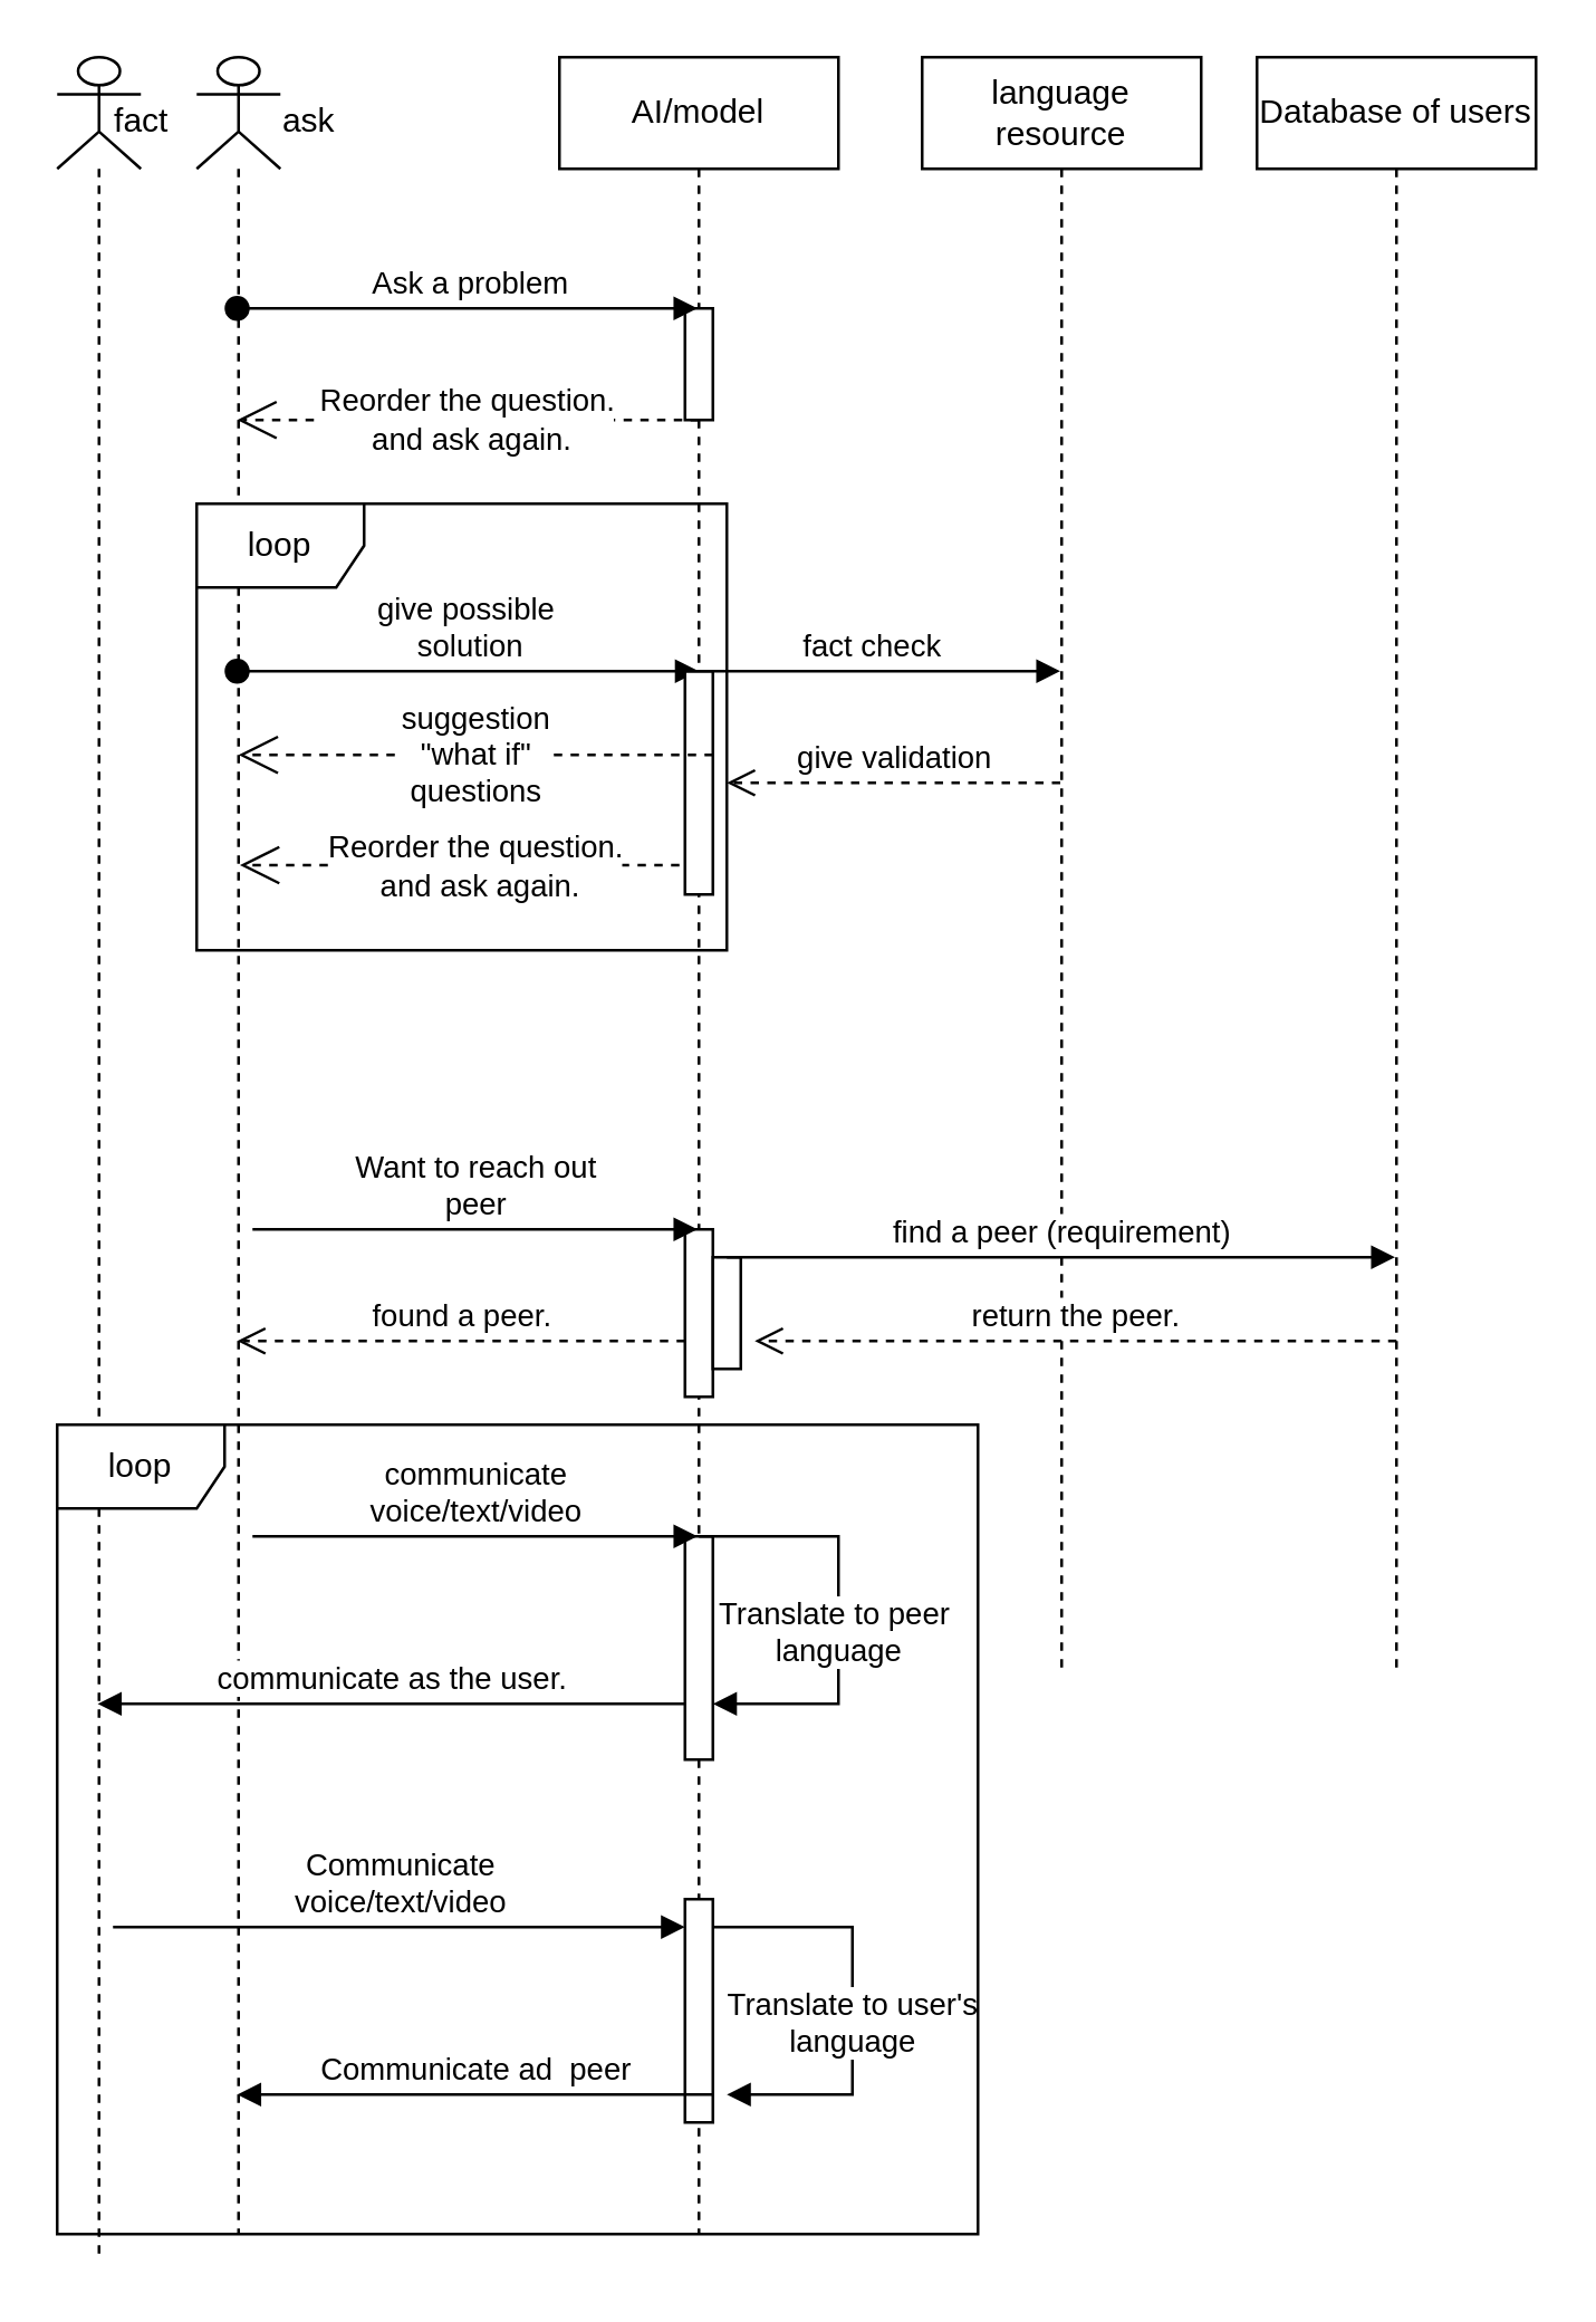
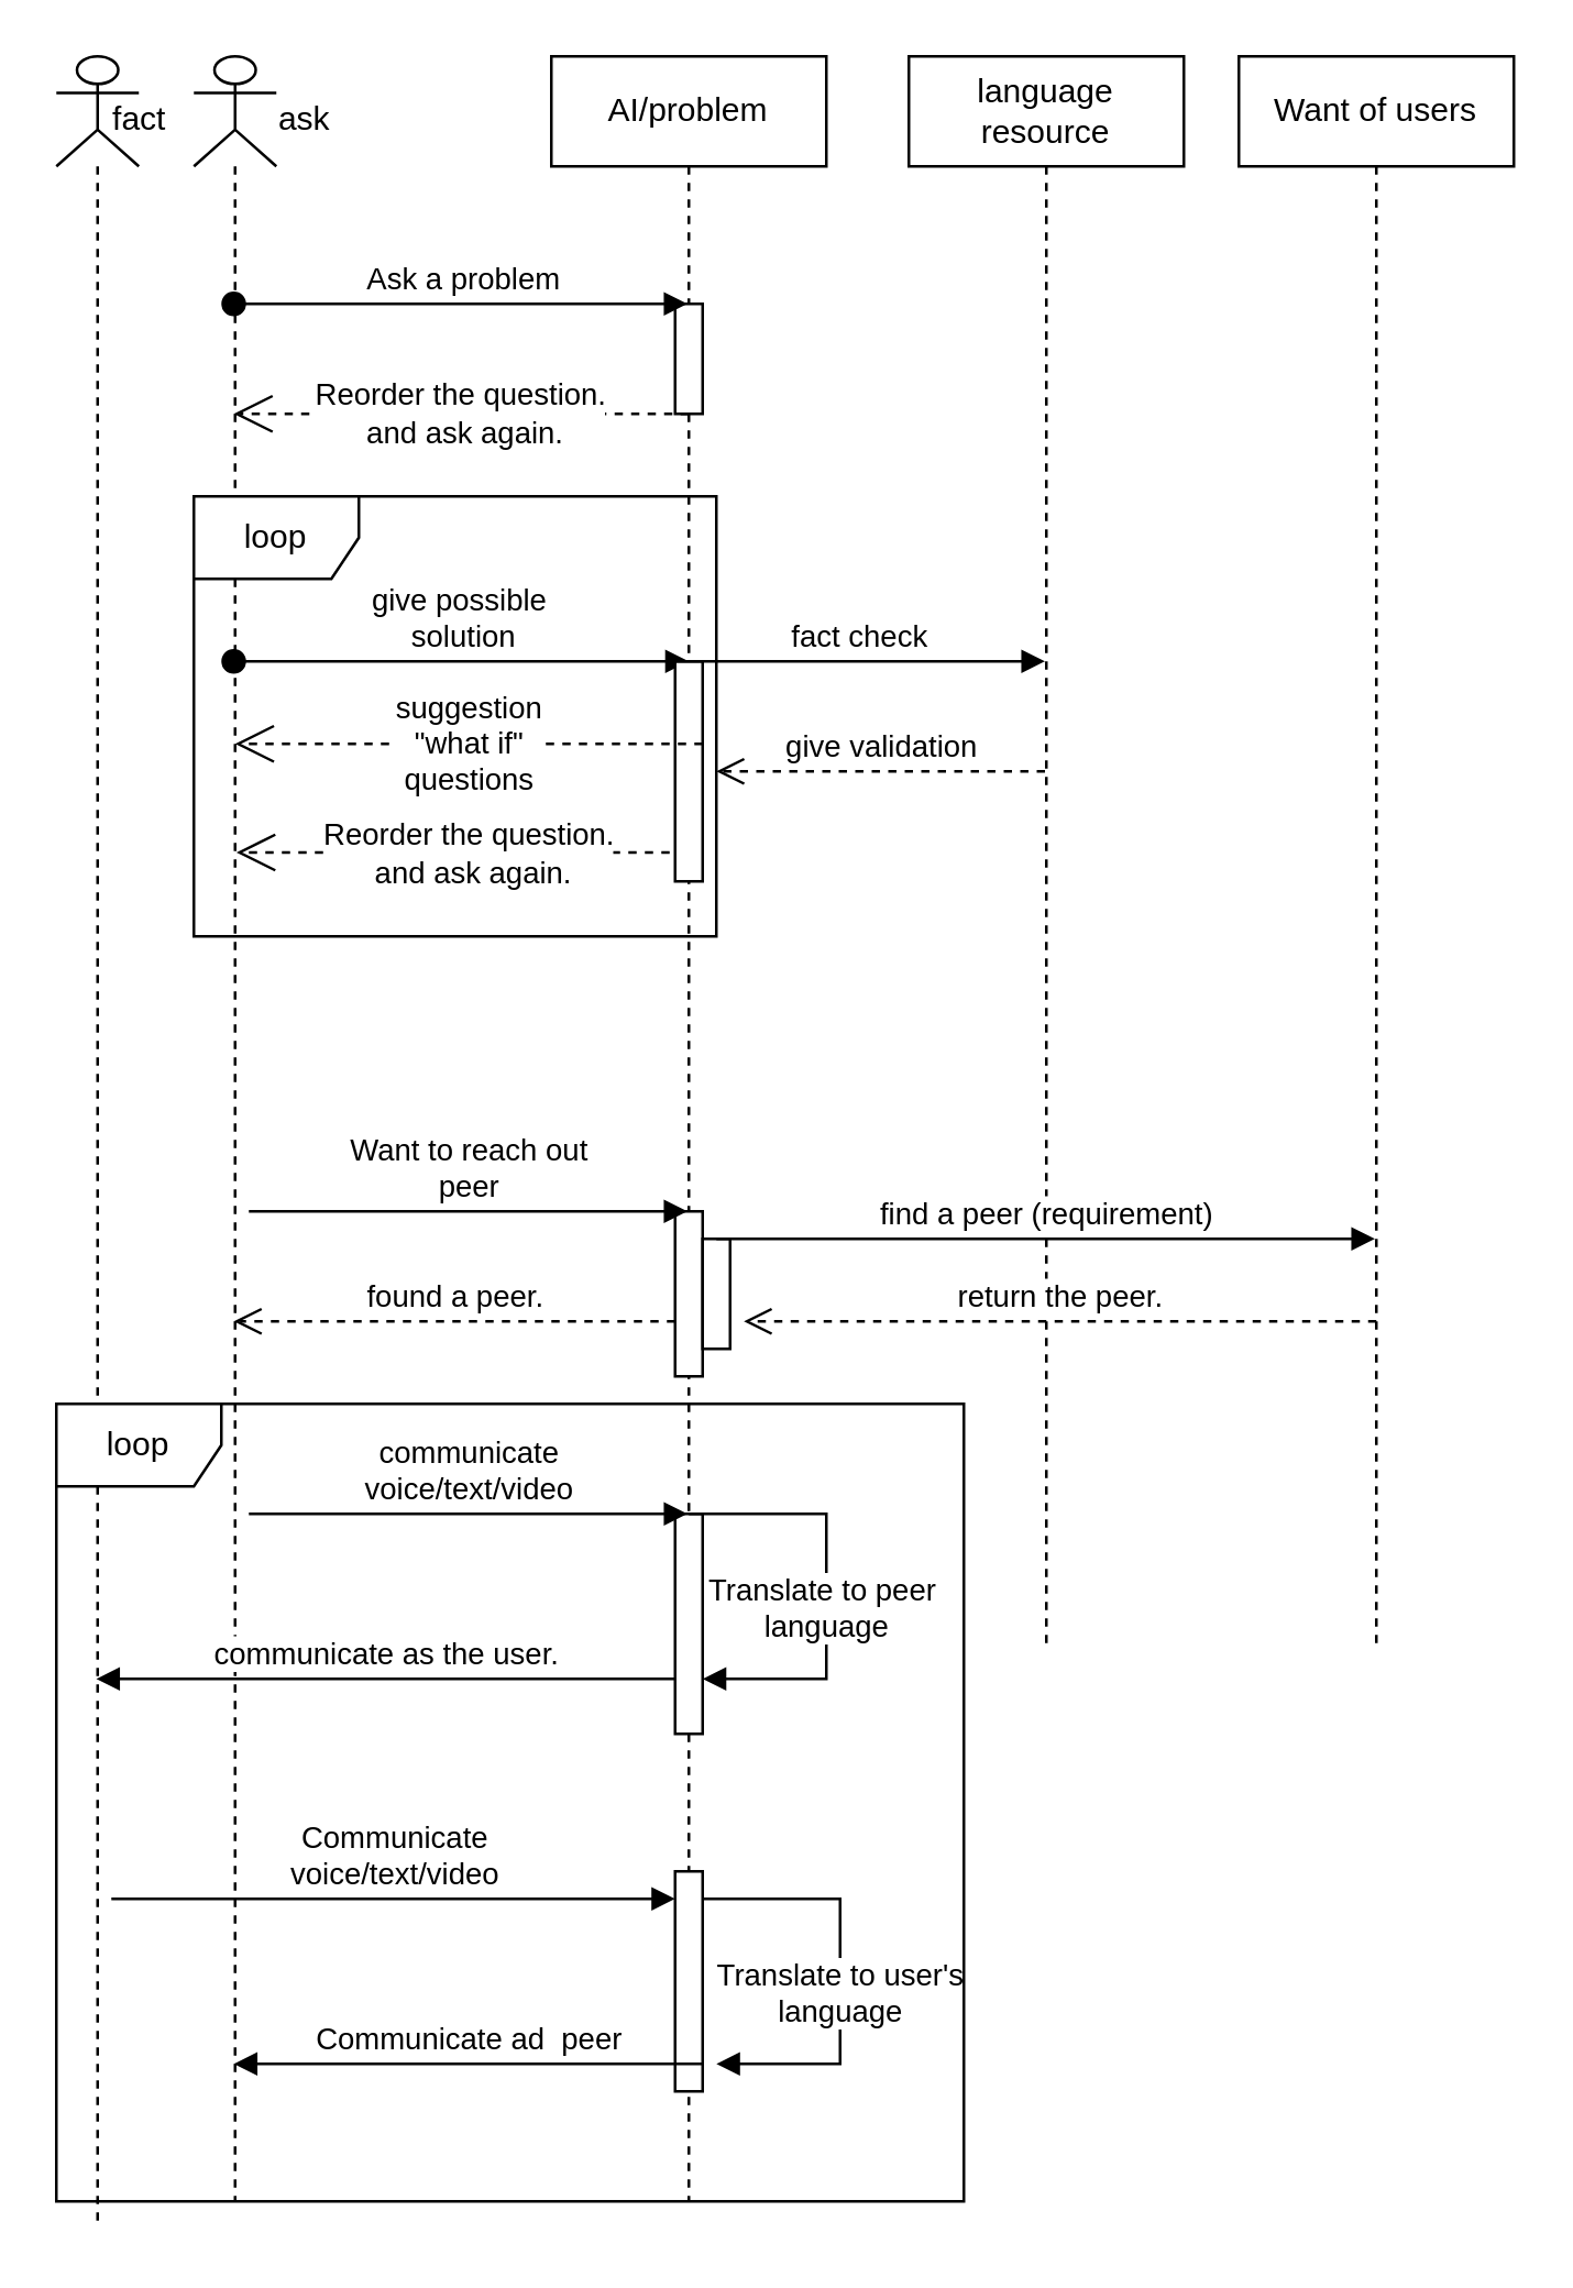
  <mxCell id="0" />
  <mxCell id="1" parent="0" />
  <mxCell id="2" value="language resource" style="shape=umlLifeline;perimeter=lifelinePerimeter;whiteSpace=wrap;html=1;container=1;dropTarget=0;collapsible=0;recursiveResize=0;outlineConnect=0;portConstraint=eastwest;newEdgeStyle={&quot;curved&quot;:0,&quot;rounded&quot;:0};" vertex="1" parent="1"><mxGeometry x="330" y="20" width="100" height="580" as="geometry" /></mxCell>
- <mxCell id="3" value="AI/model" style="shape=umlLifeline;perimeter=lifelinePerimeter;whiteSpace=wrap;html=1;container=1;dropTarget=0;collapsible=0;recursiveResize=0;outlineConnect=0;portConstraint=eastwest;newEdgeStyle={&quot;curved&quot;:0,&quot;rounded&quot;:0};" vertex="1" parent="1"><mxGeometry x="200" y="20" width="100" height="780" as="geometry" /></mxCell>
+ <mxCell id="3" value="AI/problem" style="shape=umlLifeline;perimeter=lifelinePerimeter;whiteSpace=wrap;html=1;container=1;dropTarget=0;collapsible=0;recursiveResize=0;outlineConnect=0;portConstraint=eastwest;newEdgeStyle={&quot;curved&quot;:0,&quot;rounded&quot;:0};" vertex="1" parent="1"><mxGeometry x="200" y="20" width="100" height="780" as="geometry" /></mxCell>
  <mxCell id="4" value="" style="html=1;points=[[0,0,0,0,5],[0,1,0,0,-5],[1,0,0,0,5],[1,1,0,0,-5]];perimeter=orthogonalPerimeter;outlineConnect=0;targetShapes=umlLifeline;portConstraint=eastwest;newEdgeStyle={&quot;curved&quot;:0,&quot;rounded&quot;:0};" vertex="1" parent="3"><mxGeometry x="45" y="90" width="10" height="40" as="geometry" /></mxCell>
  <mxCell id="5" value="" style="html=1;points=[[0,0,0,0,5],[0,1,0,0,-5],[1,0,0,0,5],[1,1,0,0,-5]];perimeter=orthogonalPerimeter;outlineConnect=0;targetShapes=umlLifeline;portConstraint=eastwest;newEdgeStyle={&quot;curved&quot;:0,&quot;rounded&quot;:0};" vertex="1" parent="3"><mxGeometry x="45" y="420" width="10" height="60" as="geometry" /></mxCell>
  <mxCell id="6" value="" style="html=1;points=[[0,0,0,0,5],[0,1,0,0,-5],[1,0,0,0,5],[1,1,0,0,-5]];perimeter=orthogonalPerimeter;outlineConnect=0;targetShapes=umlLifeline;portConstraint=eastwest;newEdgeStyle={&quot;curved&quot;:0,&quot;rounded&quot;:0};" vertex="1" parent="3"><mxGeometry x="55" y="430" width="10" height="40" as="geometry" /></mxCell>
  <mxCell id="7" value="" style="html=1;points=[[0,0,0,0,5],[0,1,0,0,-5],[1,0,0,0,5],[1,1,0,0,-5]];perimeter=orthogonalPerimeter;outlineConnect=0;targetShapes=umlLifeline;portConstraint=eastwest;newEdgeStyle={&quot;curved&quot;:0,&quot;rounded&quot;:0};" vertex="1" parent="3"><mxGeometry x="45" y="530" width="10" height="80" as="geometry" /></mxCell>
  <mxCell id="8" value="" style="html=1;points=[[0,0,0,0,5],[0,1,0,0,-5],[1,0,0,0,5],[1,1,0,0,-5]];perimeter=orthogonalPerimeter;outlineConnect=0;targetShapes=umlLifeline;portConstraint=eastwest;newEdgeStyle={&quot;curved&quot;:0,&quot;rounded&quot;:0};" vertex="1" parent="3"><mxGeometry x="45" y="660" width="10" height="80" as="geometry" /></mxCell>
  <mxCell id="9" value="Ask a problem" style="html=1;verticalAlign=bottom;startArrow=oval;startFill=1;endArrow=block;startSize=8;curved=0;rounded=0;" edge="1" parent="1" source="11"><mxGeometry width="60" relative="1" as="geometry"><mxPoint x="90" y="110" as="sourcePoint" /><mxPoint x="249.5" y="110" as="targetPoint" /></mxGeometry></mxCell>
  <mxCell id="10" value="Reorder the question.&lt;div&gt;&amp;nbsp;and ask again.&lt;/div&gt;" style="endArrow=open;endSize=12;dashed=1;html=1;rounded=0;" edge="1" parent="1" target="11"><mxGeometry width="160" relative="1" as="geometry"><mxPoint x="250" y="150" as="sourcePoint" /><mxPoint x="90" y="150" as="targetPoint" /></mxGeometry></mxCell>
  <mxCell id="11" value="" style="shape=umlLifeline;perimeter=lifelinePerimeter;whiteSpace=wrap;html=1;container=1;dropTarget=0;collapsible=0;recursiveResize=0;outlineConnect=0;portConstraint=eastwest;newEdgeStyle={&quot;curved&quot;:0,&quot;rounded&quot;:0};participant=umlActor;" vertex="1" parent="1"><mxGeometry x="70" y="20" width="30" height="780" as="geometry" /></mxCell>
  <mxCell id="12" value="ask" style="text;html=1;align=center;verticalAlign=middle;resizable=0;points=[];autosize=1;strokeColor=none;fillColor=none;" vertex="1" parent="1"><mxGeometry x="80" y="28" width="60" height="30" as="geometry" /></mxCell>
  <mxCell id="13" value="" style="shape=umlLifeline;perimeter=lifelinePerimeter;whiteSpace=wrap;html=1;container=1;dropTarget=0;collapsible=0;recursiveResize=0;outlineConnect=0;portConstraint=eastwest;newEdgeStyle={&quot;curved&quot;:0,&quot;rounded&quot;:0};participant=umlActor;" vertex="1" parent="1"><mxGeometry x="20" y="20" width="30" height="790" as="geometry" /></mxCell>
  <mxCell id="14" value="fact" style="text;html=1;align=center;verticalAlign=middle;resizable=0;points=[];autosize=1;strokeColor=none;fillColor=none;" vertex="1" parent="1"><mxGeometry x="25" y="28" width="50" height="30" as="geometry" /></mxCell>
  <mxCell id="15" value="give possible&amp;nbsp;&lt;div&gt;solution&lt;/div&gt;" style="html=1;verticalAlign=bottom;startArrow=oval;startFill=1;endArrow=block;startSize=8;curved=0;rounded=0;" edge="1" parent="1" source="11"><mxGeometry x="0.003" width="60" relative="1" as="geometry"><mxPoint x="90" y="240" as="sourcePoint" /><mxPoint x="250" y="240" as="targetPoint" /><mxPoint as="offset" /></mxGeometry></mxCell>
  <mxCell id="16" value="Reorder the question.&lt;div&gt;&amp;nbsp;and ask again.&lt;/div&gt;" style="endArrow=open;endSize=12;dashed=1;html=1;rounded=0;entryX=0.333;entryY=0.448;entryDx=0;entryDy=0;entryPerimeter=0;" edge="1" parent="1"><mxGeometry width="160" relative="1" as="geometry"><mxPoint x="255" y="309.5" as="sourcePoint" /><mxPoint x="85.49" y="309.5" as="targetPoint" /></mxGeometry></mxCell>
  <mxCell id="17" value="loop" style="shape=umlFrame;whiteSpace=wrap;html=1;pointerEvents=0;" vertex="1" parent="1"><mxGeometry x="70" y="180" width="190" height="160" as="geometry" /></mxCell>
  <mxCell id="18" value="" style="html=1;points=[[0,0,0,0,5],[0,1,0,0,-5],[1,0,0,0,5],[1,1,0,0,-5]];perimeter=orthogonalPerimeter;outlineConnect=0;targetShapes=umlLifeline;portConstraint=eastwest;newEdgeStyle={&quot;curved&quot;:0,&quot;rounded&quot;:0};" vertex="1" parent="1"><mxGeometry x="245" y="240" width="10" height="80" as="geometry" /></mxCell>
  <mxCell id="19" value="fact check" style="html=1;verticalAlign=bottom;endArrow=block;curved=0;rounded=0;" edge="1" parent="1" target="2"><mxGeometry width="80" relative="1" as="geometry"><mxPoint x="245" y="240" as="sourcePoint" /><mxPoint x="325" y="240" as="targetPoint" /></mxGeometry></mxCell>
  <mxCell id="20" value="suggestion&lt;div&gt;&quot;what if&quot;&lt;/div&gt;&lt;div&gt;questions&lt;/div&gt;" style="endArrow=open;endSize=12;dashed=1;html=1;rounded=0;entryX=0.333;entryY=0.448;entryDx=0;entryDy=0;entryPerimeter=0;" edge="1" parent="1"><mxGeometry width="160" relative="1" as="geometry"><mxPoint x="255" y="270" as="sourcePoint" /><mxPoint x="85" y="270" as="targetPoint" /></mxGeometry></mxCell>
  <mxCell id="21" value="give validation" style="html=1;verticalAlign=bottom;endArrow=open;dashed=1;endSize=8;curved=0;rounded=0;" edge="1" parent="1" source="2"><mxGeometry relative="1" as="geometry"><mxPoint x="340" y="280" as="sourcePoint" /><mxPoint x="260" y="280" as="targetPoint" /></mxGeometry></mxCell>
  <mxCell id="22" value="Want to reach out&lt;div&gt;peer&lt;/div&gt;" style="html=1;verticalAlign=bottom;endArrow=block;curved=0;rounded=0;" edge="1" parent="1" target="3"><mxGeometry width="80" relative="1" as="geometry"><mxPoint x="90" y="440" as="sourcePoint" /><mxPoint x="220.5" y="440" as="targetPoint" /></mxGeometry></mxCell>
- <mxCell id="23" value="Database of users" style="shape=umlLifeline;perimeter=lifelinePerimeter;whiteSpace=wrap;html=1;container=1;dropTarget=0;collapsible=0;recursiveResize=0;outlineConnect=0;portConstraint=eastwest;newEdgeStyle={&quot;curved&quot;:0,&quot;rounded&quot;:0};" vertex="1" parent="1"><mxGeometry x="450" y="20" width="100" height="580" as="geometry" /></mxCell>
+ <mxCell id="23" value="Want of users" style="shape=umlLifeline;perimeter=lifelinePerimeter;whiteSpace=wrap;html=1;container=1;dropTarget=0;collapsible=0;recursiveResize=0;outlineConnect=0;portConstraint=eastwest;newEdgeStyle={&quot;curved&quot;:0,&quot;rounded&quot;:0};" vertex="1" parent="1"><mxGeometry x="450" y="20" width="100" height="580" as="geometry" /></mxCell>
  <mxCell id="24" value="find a peer (requirement)" style="html=1;verticalAlign=bottom;endArrow=block;curved=0;rounded=0;" edge="1" parent="1" target="23"><mxGeometry x="0.002" width="80" relative="1" as="geometry"><mxPoint x="260" y="450" as="sourcePoint" /><mxPoint x="340" y="450" as="targetPoint" /><mxPoint as="offset" /></mxGeometry></mxCell>
  <mxCell id="25" value="return the peer." style="html=1;verticalAlign=bottom;endArrow=open;dashed=1;endSize=8;curved=0;rounded=0;" edge="1" parent="1"><mxGeometry relative="1" as="geometry"><mxPoint x="500" y="480" as="sourcePoint" /><mxPoint x="270" y="480" as="targetPoint" /></mxGeometry></mxCell>
  <mxCell id="26" value="found a peer." style="html=1;verticalAlign=bottom;endArrow=open;dashed=1;endSize=8;curved=0;rounded=0;" edge="1" parent="1" target="11"><mxGeometry x="-0.003" relative="1" as="geometry"><mxPoint x="245" y="480" as="sourcePoint" /><mxPoint x="165" y="480" as="targetPoint" /><mxPoint as="offset" /></mxGeometry></mxCell>
  <mxCell id="27" value="communicate&lt;div&gt;voice/text/video&lt;/div&gt;" style="html=1;verticalAlign=bottom;endArrow=block;curved=0;rounded=0;" edge="1" parent="1" target="3"><mxGeometry width="80" relative="1" as="geometry"><mxPoint x="90" y="550" as="sourcePoint" /><mxPoint x="160" y="550" as="targetPoint" /></mxGeometry></mxCell>
  <mxCell id="28" value="Translate to peer&amp;nbsp;&lt;div&gt;language&lt;/div&gt;" style="html=1;verticalAlign=bottom;endArrow=block;rounded=0;edgeStyle=orthogonalEdgeStyle;" edge="1" parent="1" target="7"><mxGeometry x="0.29" width="80" relative="1" as="geometry"><mxPoint x="250" y="550" as="sourcePoint" /><mxPoint x="300" y="620" as="targetPoint" /><Array as="points"><mxPoint x="300" y="550" /><mxPoint x="300" y="610" /></Array><mxPoint as="offset" /></mxGeometry></mxCell>
  <mxCell id="29" value="communicate as the user." style="html=1;verticalAlign=bottom;endArrow=block;curved=0;rounded=0;" edge="1" parent="1" target="13"><mxGeometry width="80" relative="1" as="geometry"><mxPoint x="245" y="610" as="sourcePoint" /><mxPoint x="165" y="610" as="targetPoint" /></mxGeometry></mxCell>
  <mxCell id="30" value="loop" style="shape=umlFrame;whiteSpace=wrap;html=1;pointerEvents=0;" vertex="1" parent="1"><mxGeometry x="20" y="510" width="330" height="290" as="geometry" /></mxCell>
  <mxCell id="31" value="Communicate&lt;div&gt;voice/text/video&lt;/div&gt;" style="html=1;verticalAlign=bottom;endArrow=block;curved=0;rounded=0;" edge="1" parent="1" target="8"><mxGeometry width="80" relative="1" as="geometry"><mxPoint x="40" y="690" as="sourcePoint" /><mxPoint x="120" y="690" as="targetPoint" /></mxGeometry></mxCell>
  <mxCell id="32" value="Translate to user's&lt;div&gt;language&lt;/div&gt;" style="html=1;verticalAlign=bottom;endArrow=block;rounded=0;edgeStyle=orthogonalEdgeStyle;" edge="1" parent="1"><mxGeometry x="0.29" width="80" relative="1" as="geometry"><mxPoint x="255" y="690" as="sourcePoint" /><mxPoint x="260" y="750" as="targetPoint" /><Array as="points"><mxPoint x="305" y="690" /><mxPoint x="305" y="750" /></Array><mxPoint as="offset" /></mxGeometry></mxCell>
  <mxCell id="33" value="Communicate ad&amp;nbsp; peer" style="html=1;verticalAlign=bottom;endArrow=block;curved=0;rounded=0;" edge="1" parent="1" target="11"><mxGeometry width="80" relative="1" as="geometry"><mxPoint x="255" y="750" as="sourcePoint" /><mxPoint x="175" y="750" as="targetPoint" /></mxGeometry></mxCell>
